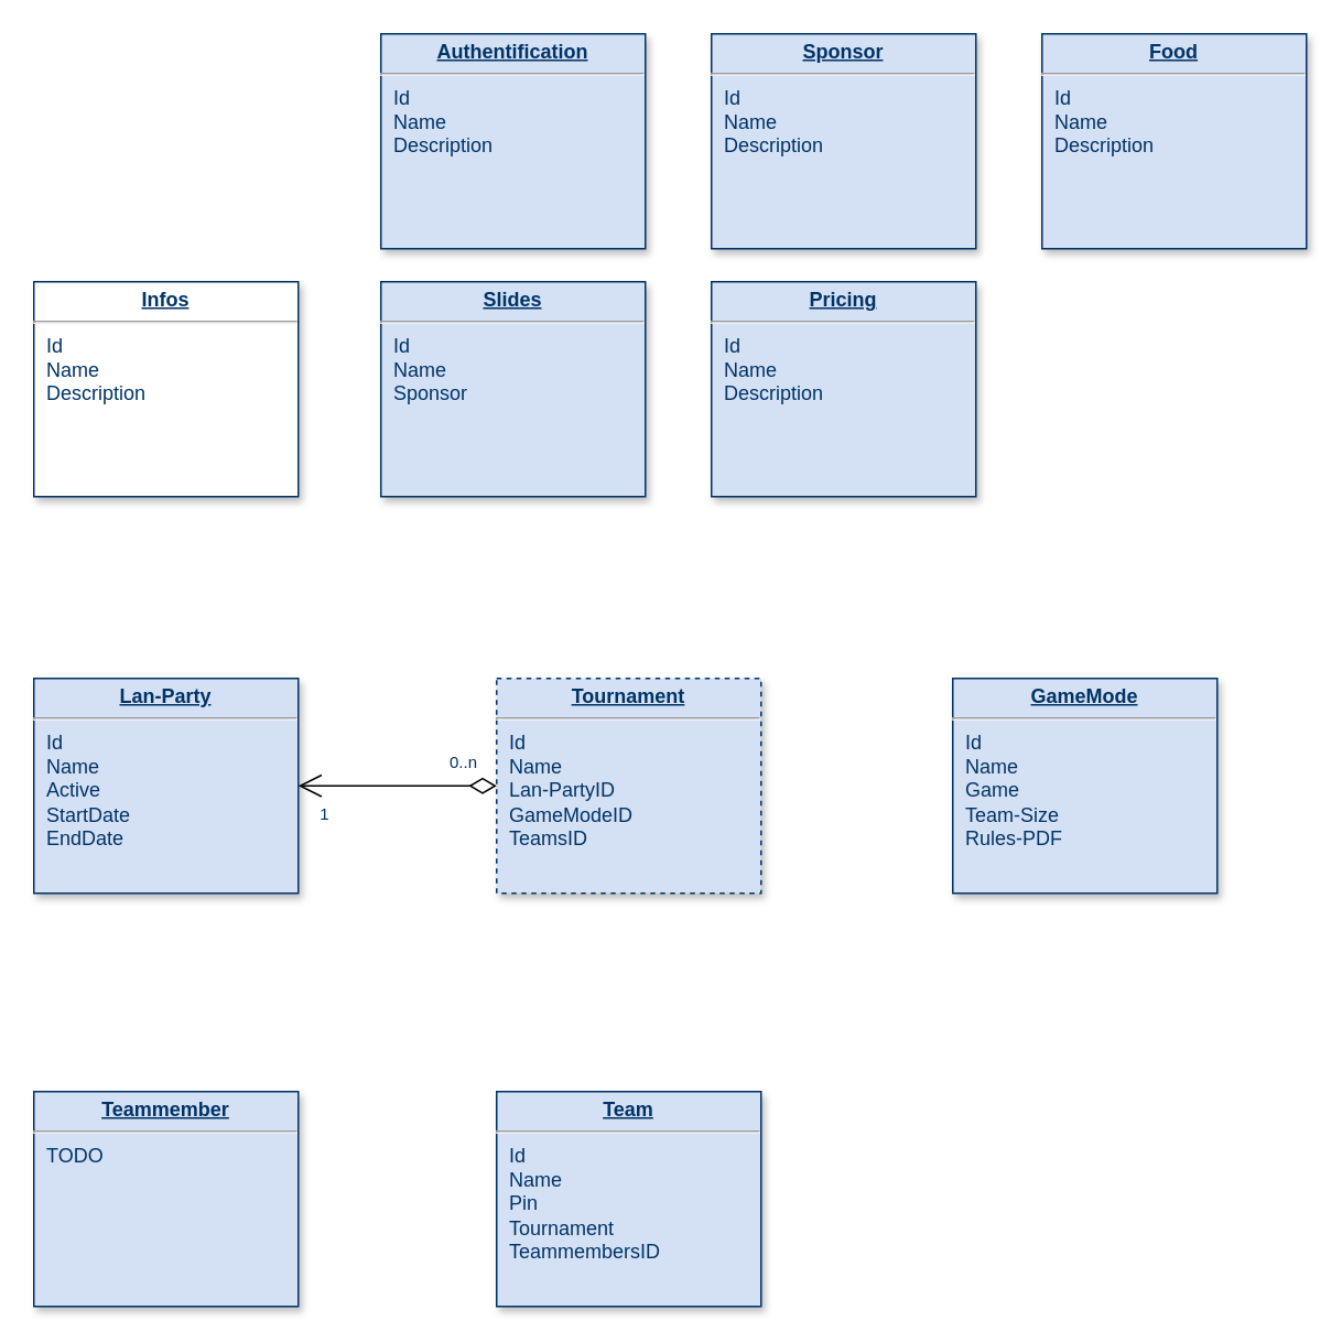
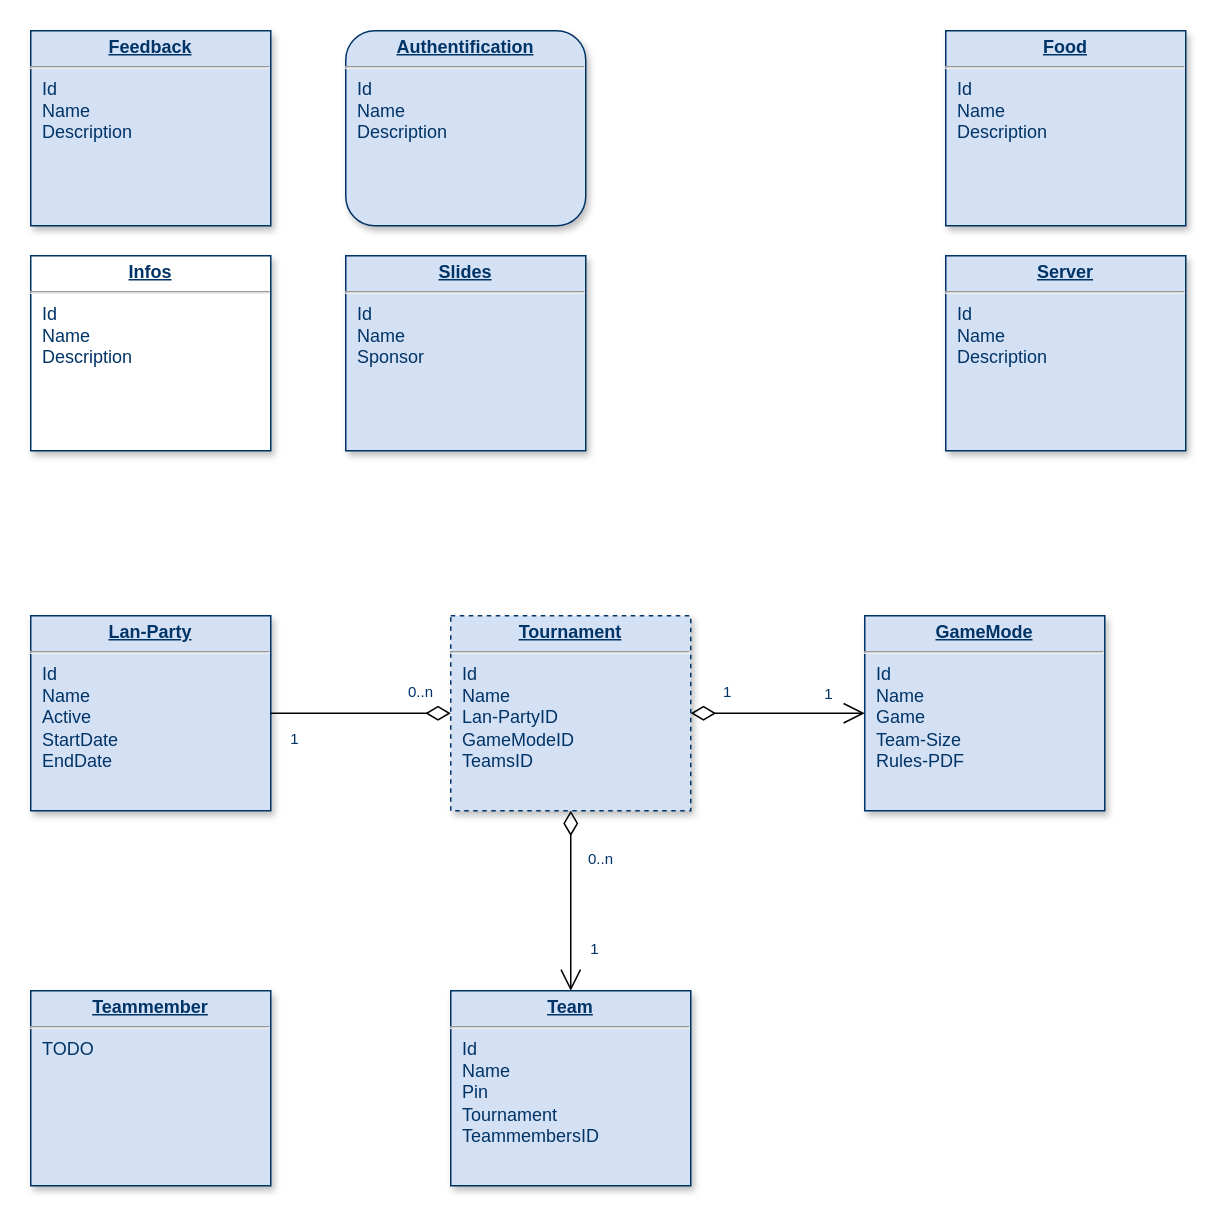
  <mxCell id="0" />
  <mxCell id="1" parent="0" />
  <mxCell id="2" value="&lt;p style=&quot;margin: 0px ; margin-top: 4px ; text-align: center ; text-decoration: underline&quot;&gt;&lt;strong&gt;Tournament&lt;/strong&gt;&lt;/p&gt;&lt;hr&gt;&lt;p style=&quot;margin: 0px ; margin-left: 8px&quot;&gt;Id&lt;/p&gt;&lt;p style=&quot;margin: 0px ; margin-left: 8px&quot;&gt;Name&lt;/p&gt;&lt;p style=&quot;margin: 0px ; margin-left: 8px&quot;&gt;&lt;span&gt;Lan-PartyID&lt;/span&gt;&lt;br&gt;&lt;/p&gt;&lt;p style=&quot;margin: 0px ; margin-left: 8px&quot;&gt;&lt;span&gt;GameModeID&lt;/span&gt;&lt;/p&gt;&lt;p style=&quot;margin: 0px ; margin-left: 8px&quot;&gt;&lt;span&gt;TeamsID&lt;/span&gt;&lt;/p&gt;" style="verticalAlign=top;align=left;overflow=fill;fontSize=12;fontFamily=Helvetica;html=1;strokeColor=#003366;shadow=1;fillColor=#D4E1F5;fontColor=#003366;dashed=1;" vertex="1" parent="1"><mxGeometry x="300" y="410" width="160" height="130" as="geometry" /></mxCell>
  <mxCell id="3" value="&lt;p style=&quot;margin: 0px ; margin-top: 4px ; text-align: center ; text-decoration: underline&quot;&gt;&lt;b&gt;Lan-Party&lt;/b&gt;&lt;/p&gt;&lt;hr&gt;&lt;p style=&quot;margin: 0px ; margin-left: 8px&quot;&gt;Id&lt;/p&gt;&lt;p style=&quot;margin: 0px ; margin-left: 8px&quot;&gt;Name&lt;/p&gt;&lt;p style=&quot;margin: 0px ; margin-left: 8px&quot;&gt;Active&lt;/p&gt;&lt;p style=&quot;margin: 0px ; margin-left: 8px&quot;&gt;&lt;span&gt;StartDate&lt;/span&gt;&lt;br&gt;&lt;/p&gt;&lt;p style=&quot;margin: 0px ; margin-left: 8px&quot;&gt;EndDate&lt;/p&gt;&lt;p style=&quot;margin: 0px ; margin-left: 8px&quot;&gt;&lt;br&gt;&lt;/p&gt;" style="verticalAlign=top;align=left;overflow=fill;fontSize=12;fontFamily=Helvetica;html=1;strokeColor=#003366;shadow=1;fillColor=#D4E1F5;fontColor=#003366" vertex="1" parent="1"><mxGeometry x="20" y="410" width="160" height="130" as="geometry" /></mxCell>
- <mxCell id="4" value="" style="endArrow=open;endSize=12;startArrow=diamondThin;startSize=14;startFill=0;edgeStyle=orthogonalEdgeStyle;entryX=1;entryY=0.5;rounded=0;entryDx=0;entryDy=0;exitX=0;exitY=0.5;exitDx=0;exitDy=0;" edge="1" parent="1" source="2" target="3"><mxGeometry x="178.26" y="1149.2" as="geometry"><mxPoint x="188.9" y="415.36" as="sourcePoint" /><mxPoint x="299.98" y="221.16" as="targetPoint" /></mxGeometry></mxCell>
+ <mxCell id="4" value="" style="endArrow=none;endSize=12;startArrow=diamondThin;startSize=14;startFill=0;edgeStyle=orthogonalEdgeStyle;entryX=1;entryY=0.5;rounded=0;entryDx=0;entryDy=0;exitX=0;exitY=0.5;exitDx=0;exitDy=0;" edge="1" parent="1" source="2" target="3"><mxGeometry x="178.26" y="1149.2" as="geometry"><mxPoint x="188.9" y="415.36" as="sourcePoint" /><mxPoint x="299.98" y="221.16" as="targetPoint" /></mxGeometry></mxCell>
  <mxCell id="5" value="0..n" style="resizable=0;align=left;verticalAlign=top;labelBackgroundColor=#ffffff;fontSize=10;strokeColor=#003366;shadow=1;fillColor=#D4E1F5;fontColor=#003366" connectable="0" vertex="1" parent="4"><mxGeometry x="-1" relative="1" as="geometry"><mxPoint x="-30" y="-26.16" as="offset" /></mxGeometry></mxCell>
  <mxCell id="6" value="1" style="resizable=0;align=right;verticalAlign=top;labelBackgroundColor=#ffffff;fontSize=10;strokeColor=#003366;shadow=1;fillColor=#D4E1F5;fontColor=#003366" connectable="0" vertex="1" parent="4"><mxGeometry x="1" relative="1" as="geometry"><mxPoint x="20.0" y="5" as="offset" /></mxGeometry></mxCell>
  <mxCell id="7" value="&lt;p style=&quot;margin: 0px ; margin-top: 4px ; text-align: center ; text-decoration: underline&quot;&gt;&lt;strong&gt;GameMode&lt;/strong&gt;&lt;/p&gt;&lt;hr&gt;&lt;p style=&quot;margin: 0px ; margin-left: 8px&quot;&gt;Id&lt;/p&gt;&lt;p style=&quot;margin: 0px ; margin-left: 8px&quot;&gt;Name&lt;/p&gt;&lt;p style=&quot;margin: 0px ; margin-left: 8px&quot;&gt;Game&lt;/p&gt;&lt;p style=&quot;margin: 0px ; margin-left: 8px&quot;&gt;&lt;span&gt;Team-Size&lt;/span&gt;&lt;br&gt;&lt;/p&gt;&lt;p style=&quot;margin: 0px ; margin-left: 8px&quot;&gt;&lt;span&gt;Rules-PDF&lt;/span&gt;&lt;/p&gt;&lt;p style=&quot;margin: 0px ; margin-left: 8px&quot;&gt;&lt;br&gt;&lt;/p&gt;" style="verticalAlign=top;align=left;overflow=fill;fontSize=12;fontFamily=Helvetica;html=1;strokeColor=#003366;shadow=1;fillColor=#D4E1F5;fontColor=#003366" vertex="1" parent="1"><mxGeometry x="576" y="410" width="160" height="130" as="geometry" /></mxCell>
+ <mxCell id="8" value="" style="endArrow=open;endSize=12;startArrow=diamondThin;startSize=14;startFill=0;edgeStyle=orthogonalEdgeStyle;entryX=0;entryY=0.5;rounded=0;entryDx=0;entryDy=0;exitX=1;exitY=0.5;exitDx=0;exitDy=0;" edge="1" parent="1" source="2" target="7"><mxGeometry x="498.26" y="1159.2" as="geometry"><mxPoint x="620" y="485" as="sourcePoint" /><mxPoint x="490" y="485" as="targetPoint" /></mxGeometry></mxCell>
+ <mxCell id="9" value="1" style="resizable=0;align=left;verticalAlign=top;labelBackgroundColor=#ffffff;fontSize=10;strokeColor=#003366;shadow=1;fillColor=#D4E1F5;fontColor=#003366" connectable="0" vertex="1" parent="8"><mxGeometry x="-1" relative="1" as="geometry"><mxPoint x="20" y="-26.16" as="offset" /></mxGeometry></mxCell>
+ <mxCell id="10" value="1" style="resizable=0;align=right;verticalAlign=top;labelBackgroundColor=#ffffff;fontSize=10;strokeColor=#003366;shadow=1;fillColor=#D4E1F5;fontColor=#003366" connectable="0" vertex="1" parent="8"><mxGeometry x="1" relative="1" as="geometry"><mxPoint x="-20.0" y="-25" as="offset" /></mxGeometry></mxCell>
  <mxCell id="11" value="&lt;p style=&quot;margin: 0px ; margin-top: 4px ; text-align: center ; text-decoration: underline&quot;&gt;&lt;strong&gt;Team&lt;/strong&gt;&lt;/p&gt;&lt;hr&gt;&lt;p style=&quot;margin: 0px ; margin-left: 8px&quot;&gt;Id&lt;/p&gt;&lt;p style=&quot;margin: 0px ; margin-left: 8px&quot;&gt;Name&lt;/p&gt;&lt;p style=&quot;margin: 0px ; margin-left: 8px&quot;&gt;Pin&lt;/p&gt;&lt;p style=&quot;margin: 0px ; margin-left: 8px&quot;&gt;&lt;span&gt;Tournament&lt;/span&gt;&lt;/p&gt;&lt;p style=&quot;margin: 0px ; margin-left: 8px&quot;&gt;&lt;span&gt;TeammembersID&lt;/span&gt;&lt;/p&gt;" style="verticalAlign=top;align=left;overflow=fill;fontSize=12;fontFamily=Helvetica;html=1;strokeColor=#003366;shadow=1;fillColor=#D4E1F5;fontColor=#003366" vertex="1" parent="1"><mxGeometry x="300" y="660" width="160" height="130" as="geometry" /></mxCell>
  <mxCell id="12" value="&lt;p style=&quot;margin: 0px ; margin-top: 4px ; text-align: center ; text-decoration: underline&quot;&gt;&lt;strong&gt;Teammember&lt;/strong&gt;&lt;/p&gt;&lt;hr&gt;&lt;p style=&quot;margin: 0px ; margin-left: 8px&quot;&gt;TODO&lt;/p&gt;" style="verticalAlign=top;align=left;overflow=fill;fontSize=12;fontFamily=Helvetica;html=1;strokeColor=#003366;shadow=1;fillColor=#D4E1F5;fontColor=#003366" vertex="1" parent="1"><mxGeometry x="20" y="660" width="160" height="130" as="geometry" /></mxCell>
+ <mxCell id="13" value="" style="endArrow=open;endSize=12;startArrow=diamondThin;startSize=14;startFill=0;edgeStyle=orthogonalEdgeStyle;entryX=0.5;entryY=0;rounded=0;entryDx=0;entryDy=0;exitX=0.5;exitY=1;exitDx=0;exitDy=0;" edge="1" parent="1" source="2" target="11"><mxGeometry x="238.26" y="1274.2" as="geometry"><mxPoint x="360" y="600" as="sourcePoint" /><mxPoint x="240" y="600" as="targetPoint" /></mxGeometry></mxCell>
+ <mxCell id="14" value="0..n" style="resizable=0;align=left;verticalAlign=top;labelBackgroundColor=#ffffff;fontSize=10;strokeColor=#003366;shadow=1;fillColor=#D4E1F5;fontColor=#003366" connectable="0" vertex="1" parent="13"><mxGeometry x="-1" relative="1" as="geometry"><mxPoint x="10" y="20.0" as="offset" /></mxGeometry></mxCell>
+ <mxCell id="15" value="1" style="resizable=0;align=right;verticalAlign=top;labelBackgroundColor=#ffffff;fontSize=10;strokeColor=#003366;shadow=1;fillColor=#D4E1F5;fontColor=#003366" connectable="0" vertex="1" parent="13"><mxGeometry x="1" relative="1" as="geometry"><mxPoint x="20.0" y="-40" as="offset" /></mxGeometry></mxCell>
  <mxCell id="16" value="&lt;p style=&quot;margin: 0px ; margin-top: 4px ; text-align: center ; text-decoration: underline&quot;&gt;&lt;b&gt;Infos&lt;/b&gt;&lt;/p&gt;&lt;hr&gt;&lt;p style=&quot;margin: 0px ; margin-left: 8px&quot;&gt;Id&lt;/p&gt;&lt;p style=&quot;margin: 0px ; margin-left: 8px&quot;&gt;Name&lt;/p&gt;&lt;p style=&quot;margin: 0px ; margin-left: 8px&quot;&gt;Description&lt;/p&gt;" style="verticalAlign=top;align=left;overflow=fill;fontSize=12;fontFamily=Helvetica;html=1;strokeColor=#003366;shadow=1;fillColor=#ffffff;fontColor=#003366;" vertex="1" parent="1"><mxGeometry x="20" y="170" width="160" height="130" as="geometry" /></mxCell>
  <mxCell id="17" value="&lt;p style=&quot;margin: 0px ; margin-top: 4px ; text-align: center ; text-decoration: underline&quot;&gt;&lt;b&gt;Slides&lt;/b&gt;&lt;/p&gt;&lt;hr&gt;&lt;p style=&quot;margin: 0px ; margin-left: 8px&quot;&gt;Id&lt;/p&gt;&lt;p style=&quot;margin: 0px ; margin-left: 8px&quot;&gt;Name&lt;/p&gt;&lt;p style=&quot;margin: 0px ; margin-left: 8px&quot;&gt;Sponsor&lt;/p&gt;" style="verticalAlign=top;align=left;overflow=fill;fontSize=12;fontFamily=Helvetica;html=1;strokeColor=#003366;shadow=1;fillColor=#D4E1F5;fontColor=#003366" vertex="1" parent="1"><mxGeometry x="230" y="170" width="160" height="130" as="geometry" /></mxCell>
- <mxCell id="18" value="&lt;p style=&quot;margin: 0px ; margin-top: 4px ; text-align: center ; text-decoration: underline&quot;&gt;&lt;b&gt;Pricing&lt;/b&gt;&lt;/p&gt;&lt;hr&gt;&lt;p style=&quot;margin: 0px ; margin-left: 8px&quot;&gt;Id&lt;/p&gt;&lt;p style=&quot;margin: 0px ; margin-left: 8px&quot;&gt;Name&lt;/p&gt;&lt;p style=&quot;margin: 0px ; margin-left: 8px&quot;&gt;Description&lt;/p&gt;" style="verticalAlign=top;align=left;overflow=fill;fontSize=12;fontFamily=Helvetica;html=1;strokeColor=#003366;shadow=1;fillColor=#D4E1F5;fontColor=#003366" vertex="1" parent="1"><mxGeometry x="430" y="170" width="160" height="130" as="geometry" /></mxCell>
+ <mxCell id="19" value="&lt;p style=&quot;margin: 0px ; margin-top: 4px ; text-align: center ; text-decoration: underline&quot;&gt;&lt;b&gt;Server&lt;/b&gt;&lt;/p&gt;&lt;hr&gt;&lt;p style=&quot;margin: 0px ; margin-left: 8px&quot;&gt;Id&lt;/p&gt;&lt;p style=&quot;margin: 0px ; margin-left: 8px&quot;&gt;Name&lt;/p&gt;&lt;p style=&quot;margin: 0px ; margin-left: 8px&quot;&gt;Description&lt;/p&gt;" style="verticalAlign=top;align=left;overflow=fill;fontSize=12;fontFamily=Helvetica;html=1;strokeColor=#003366;shadow=1;fillColor=#D4E1F5;fontColor=#003366" vertex="1" parent="1"><mxGeometry x="630" y="170" width="160" height="130" as="geometry" /></mxCell>
  <mxCell id="20" value="&lt;p style=&quot;margin: 0px ; margin-top: 4px ; text-align: center ; text-decoration: underline&quot;&gt;&lt;b&gt;Food&lt;/b&gt;&lt;/p&gt;&lt;hr&gt;&lt;p style=&quot;margin: 0px ; margin-left: 8px&quot;&gt;Id&lt;/p&gt;&lt;p style=&quot;margin: 0px ; margin-left: 8px&quot;&gt;Name&lt;/p&gt;&lt;p style=&quot;margin: 0px ; margin-left: 8px&quot;&gt;Description&lt;/p&gt;" style="verticalAlign=top;align=left;overflow=fill;fontSize=12;fontFamily=Helvetica;html=1;strokeColor=#003366;shadow=1;fillColor=#D4E1F5;fontColor=#003366" vertex="1" parent="1"><mxGeometry x="630" y="20" width="160" height="130" as="geometry" /></mxCell>
- <mxCell id="21" value="&lt;p style=&quot;margin: 0px ; margin-top: 4px ; text-align: center ; text-decoration: underline&quot;&gt;&lt;b&gt;Sponsor&lt;/b&gt;&lt;/p&gt;&lt;hr&gt;&lt;p style=&quot;margin: 0px ; margin-left: 8px&quot;&gt;Id&lt;/p&gt;&lt;p style=&quot;margin: 0px ; margin-left: 8px&quot;&gt;Name&lt;/p&gt;&lt;p style=&quot;margin: 0px ; margin-left: 8px&quot;&gt;Description&lt;/p&gt;" style="verticalAlign=top;align=left;overflow=fill;fontSize=12;fontFamily=Helvetica;html=1;strokeColor=#003366;shadow=1;fillColor=#D4E1F5;fontColor=#003366" vertex="1" parent="1"><mxGeometry x="430" y="20" width="160" height="130" as="geometry" /></mxCell>
- <mxCell id="22" value="&lt;p style=&quot;margin: 0px ; margin-top: 4px ; text-align: center ; text-decoration: underline&quot;&gt;&lt;b&gt;Authentification&lt;/b&gt;&lt;/p&gt;&lt;hr&gt;&lt;p style=&quot;margin: 0px ; margin-left: 8px&quot;&gt;Id&lt;/p&gt;&lt;p style=&quot;margin: 0px ; margin-left: 8px&quot;&gt;Name&lt;/p&gt;&lt;p style=&quot;margin: 0px ; margin-left: 8px&quot;&gt;Description&lt;/p&gt;" style="verticalAlign=top;align=left;overflow=fill;fontSize=12;fontFamily=Helvetica;html=1;strokeColor=#003366;shadow=1;fillColor=#D4E1F5;fontColor=#003366" vertex="1" parent="1"><mxGeometry x="230" y="20" width="160" height="130" as="geometry" /></mxCell>
+ <mxCell id="22" value="&lt;p style=&quot;margin: 0px ; margin-top: 4px ; text-align: center ; text-decoration: underline&quot;&gt;&lt;b&gt;Authentification&lt;/b&gt;&lt;/p&gt;&lt;hr&gt;&lt;p style=&quot;margin: 0px ; margin-left: 8px&quot;&gt;Id&lt;/p&gt;&lt;p style=&quot;margin: 0px ; margin-left: 8px&quot;&gt;Name&lt;/p&gt;&lt;p style=&quot;margin: 0px ; margin-left: 8px&quot;&gt;Description&lt;/p&gt;" style="verticalAlign=top;align=left;overflow=fill;fontSize=12;fontFamily=Helvetica;html=1;strokeColor=#003366;shadow=1;fillColor=#D4E1F5;fontColor=#003366;rounded=1;" vertex="1" parent="1"><mxGeometry x="230" y="20" width="160" height="130" as="geometry" /></mxCell>
+ <mxCell id="23" value="&lt;p style=&quot;margin: 0px ; margin-top: 4px ; text-align: center ; text-decoration: underline&quot;&gt;&lt;b&gt;Feedback&lt;/b&gt;&lt;/p&gt;&lt;hr&gt;&lt;p style=&quot;margin: 0px ; margin-left: 8px&quot;&gt;Id&lt;/p&gt;&lt;p style=&quot;margin: 0px ; margin-left: 8px&quot;&gt;Name&lt;/p&gt;&lt;p style=&quot;margin: 0px ; margin-left: 8px&quot;&gt;Description&lt;/p&gt;" style="verticalAlign=top;align=left;overflow=fill;fontSize=12;fontFamily=Helvetica;html=1;strokeColor=#003366;shadow=1;fillColor=#D4E1F5;fontColor=#003366" vertex="1" parent="1"><mxGeometry x="20" y="20" width="160" height="130" as="geometry" /></mxCell>
